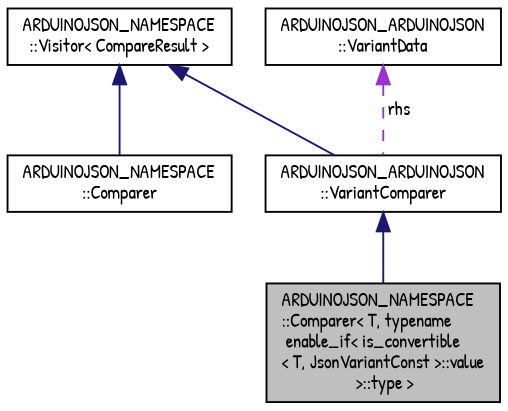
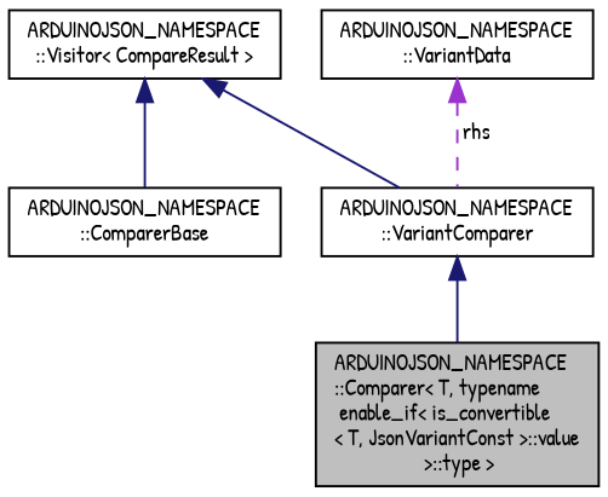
  digraph {
    fontname="Patrick Hand"
    node [color=black fillcolor=white fontname="Patrick Hand" fontsize=10 shape=record style=filled]
    edge [color=midnightblue dir=back fontname="Patrick Hand" fontsize=10 labelfontname=Helvetica labelfontsize=10 style=solid]
    n1 [fillcolor=grey75 fontcolor=black height=0.2 label="ARDUINOJSON_NAMESPACE\l::Comparer\< T, typename\l enable_if\< is_convertible\l\< T, JsonVariantConst \>::value\l \>::type \>" width=0.4]
-   n2 [height=0.2 label="ARDUINOJSON_ARDUINOJSON\l::VariantComparer" width=0.4]
-   n3 [height=0.2 label="ARDUINOJSON_NAMESPACE\l::Comparer" width=0.4]
+   n2 [height=0.2 label="ARDUINOJSON_NAMESPACE\l::VariantComparer" width=0.4]
+   n3 [height=0.2 label="ARDUINOJSON_NAMESPACE\l::ComparerBase" width=0.4]
    n4 [height=0.2 label="ARDUINOJSON_NAMESPACE\l::Visitor\< CompareResult \>" width=0.4]
-   n5 [height=0.2 label="ARDUINOJSON_ARDUINOJSON\l::VariantData" width=0.4]
+   n5 [height=0.2 label="ARDUINOJSON_NAMESPACE\l::VariantData" width=0.4]
    n2 -> n1
    n4 -> n2
    n4 -> n3
    n5 -> n2 [color=darkorchid3 label=" rhs" style=dashed]
  }
